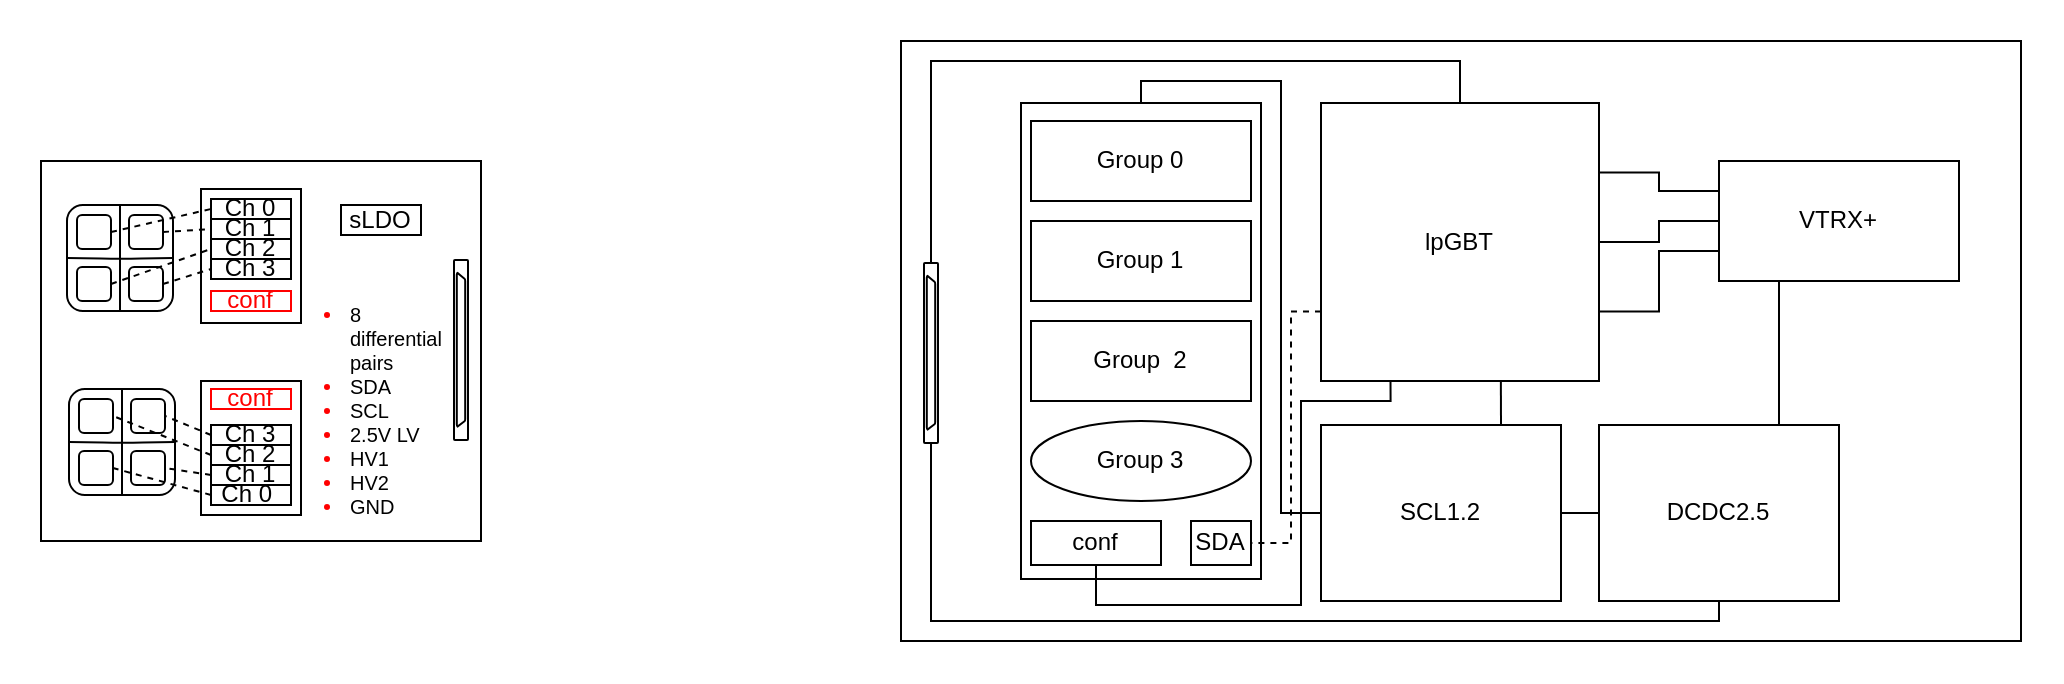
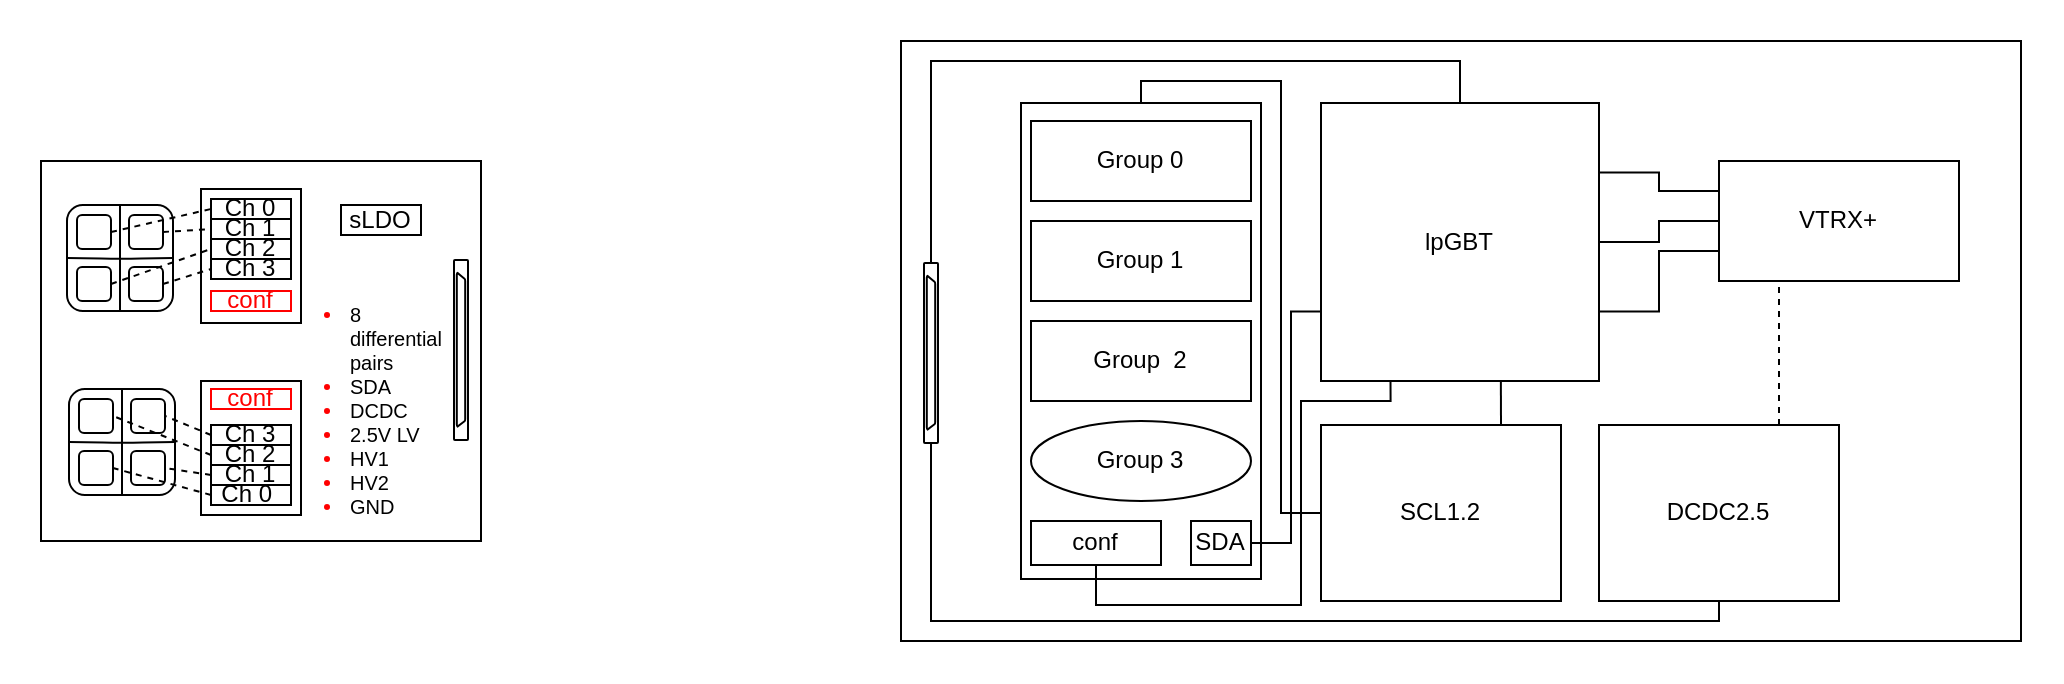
  <mxCell id="0" />
  <mxCell id="1" parent="0" />
  <mxCell id="2" value="" style="rounded=0;whiteSpace=wrap;html=1;strokeColor=#000000;fontColor=#FF0000;" vertex="1" parent="1"><mxGeometry x="450" y="20" width="560" height="300" as="geometry" /></mxCell>
  <mxCell id="3" value="" style="pointerEvents=1;verticalLabelPosition=bottom;shadow=0;dashed=0;align=center;fillColor=#ffffff;html=1;verticalAlign=top;strokeWidth=1;shape=mxgraph.electrical.miscellaneous.large_d_connector;rotation=-90;" vertex="1" parent="1"><mxGeometry x="420" y="172.5" width="90" height="7" as="geometry" /></mxCell>
  <mxCell id="4" value="" style="group" vertex="1" connectable="0" parent="1"><mxGeometry x="20" y="80" width="255" height="192" as="geometry" /></mxCell>
  <mxCell id="5" value="" style="rounded=0;whiteSpace=wrap;html=1;" vertex="1" parent="4"><mxGeometry width="220" height="190" as="geometry" /></mxCell>
  <mxCell id="6" value="" style="group" vertex="1" connectable="0" parent="4"><mxGeometry x="13" y="22" width="53" height="53" as="geometry" /></mxCell>
  <mxCell id="7" value="" style="group" vertex="1" connectable="0" parent="6"><mxGeometry width="53" height="53" as="geometry" /></mxCell>
  <mxCell id="8" value="" style="group" vertex="1" connectable="0" parent="7"><mxGeometry width="53" height="53" as="geometry" /></mxCell>
  <mxCell id="9" value="" style="rounded=1;whiteSpace=wrap;html=1;" vertex="1" parent="8"><mxGeometry width="53" height="53" as="geometry" /></mxCell>
  <mxCell id="10" value="" style="rounded=1;whiteSpace=wrap;html=1;rotation=90;" vertex="1" parent="8"><mxGeometry x="5" y="5" width="17" height="17" as="geometry" /></mxCell>
  <mxCell id="11" value="" style="rounded=1;whiteSpace=wrap;html=1;rotation=90;direction=south;" vertex="1" parent="8"><mxGeometry x="5" y="31" width="17" height="17" as="geometry" /></mxCell>
  <mxCell id="12" value="" style="rounded=1;whiteSpace=wrap;html=1;rotation=90;" vertex="1" parent="8"><mxGeometry x="31" y="5" width="17" height="17" as="geometry" /></mxCell>
  <mxCell id="13" value="" style="rounded=1;whiteSpace=wrap;html=1;rotation=90;" vertex="1" parent="8"><mxGeometry x="31" y="31" width="17" height="17" as="geometry" /></mxCell>
  <mxCell id="14" value="" style="endArrow=none;html=1;exitX=0.5;exitY=1;exitDx=0;exitDy=0;" edge="1" parent="8" source="9"><mxGeometry width="50" height="50" relative="1" as="geometry"><mxPoint x="-23.5" y="50" as="sourcePoint" /><mxPoint x="26.5" as="targetPoint" /></mxGeometry></mxCell>
  <mxCell id="15" value="" style="endArrow=none;html=1;entryX=1;entryY=0.5;entryDx=0;entryDy=0;exitX=0;exitY=0.5;exitDx=0;exitDy=0;" edge="1" parent="8" source="9" target="9"><mxGeometry width="50" height="50" relative="1" as="geometry"><mxPoint x="-55" y="123" as="sourcePoint" /><mxPoint x="-5" y="73" as="targetPoint" /><Array as="points"><mxPoint x="27" y="27" /></Array></mxGeometry></mxCell>
  <mxCell id="16" value="" style="group" vertex="1" connectable="0" parent="4"><mxGeometry x="14" y="114" width="53" height="53" as="geometry" /></mxCell>
  <mxCell id="17" value="" style="group" vertex="1" connectable="0" parent="16"><mxGeometry width="53" height="53" as="geometry" /></mxCell>
  <mxCell id="18" value="" style="group" vertex="1" connectable="0" parent="17"><mxGeometry width="53" height="53" as="geometry" /></mxCell>
  <mxCell id="19" value="" style="rounded=1;whiteSpace=wrap;html=1;" vertex="1" parent="18"><mxGeometry width="53" height="53" as="geometry" /></mxCell>
  <mxCell id="20" value="" style="rounded=1;whiteSpace=wrap;html=1;rotation=90;" vertex="1" parent="18"><mxGeometry x="5" y="5" width="17" height="17" as="geometry" /></mxCell>
  <mxCell id="21" value="" style="rounded=1;whiteSpace=wrap;html=1;rotation=90;direction=south;" vertex="1" parent="18"><mxGeometry x="5" y="31" width="17" height="17" as="geometry" /></mxCell>
  <mxCell id="22" value="" style="rounded=1;whiteSpace=wrap;html=1;rotation=90;" vertex="1" parent="18"><mxGeometry x="31" y="5" width="17" height="17" as="geometry" /></mxCell>
  <mxCell id="23" value="" style="rounded=1;whiteSpace=wrap;html=1;rotation=90;" vertex="1" parent="18"><mxGeometry x="31" y="31" width="17" height="17" as="geometry" /></mxCell>
  <mxCell id="24" value="" style="endArrow=none;html=1;exitX=0.5;exitY=1;exitDx=0;exitDy=0;" edge="1" parent="18" source="19"><mxGeometry width="50" height="50" relative="1" as="geometry"><mxPoint x="-23.5" y="50" as="sourcePoint" /><mxPoint x="26.5" as="targetPoint" /></mxGeometry></mxCell>
  <mxCell id="25" value="" style="endArrow=none;html=1;entryX=1;entryY=0.5;entryDx=0;entryDy=0;exitX=0;exitY=0.5;exitDx=0;exitDy=0;" edge="1" parent="18" source="19" target="19"><mxGeometry width="50" height="50" relative="1" as="geometry"><mxPoint x="-55" y="123" as="sourcePoint" /><mxPoint x="-5" y="73" as="targetPoint" /><Array as="points"><mxPoint x="27" y="27" /></Array></mxGeometry></mxCell>
  <mxCell id="26" value="" style="rounded=0;whiteSpace=wrap;html=1;" vertex="1" parent="4"><mxGeometry x="80" y="14" width="50" height="67" as="geometry" /></mxCell>
  <mxCell id="27" value="" style="rounded=0;whiteSpace=wrap;html=1;" vertex="1" parent="4"><mxGeometry x="80" y="110" width="50" height="67" as="geometry" /></mxCell>
  <mxCell id="28" value="sLDO" style="rounded=0;whiteSpace=wrap;html=1;rotation=0;" vertex="1" parent="4"><mxGeometry x="150" y="22" width="40" height="15" as="geometry" /></mxCell>
  <mxCell id="29" value="" style="pointerEvents=1;verticalLabelPosition=bottom;shadow=0;dashed=0;align=center;fillColor=#ffffff;html=1;verticalAlign=top;strokeWidth=1;shape=mxgraph.electrical.miscellaneous.large_d_connector;rotation=-90;" vertex="1" parent="4"><mxGeometry x="165" y="91" width="90" height="7" as="geometry" /></mxCell>
  <mxCell id="30" value="" style="group" vertex="1" connectable="0" parent="4"><mxGeometry x="85" y="19" width="40" height="40" as="geometry" /></mxCell>
  <mxCell id="31" value="Ch 0" style="rounded=0;whiteSpace=wrap;html=1;" vertex="1" parent="30"><mxGeometry width="40" height="10" as="geometry" /></mxCell>
  <mxCell id="32" value="Ch 1" style="rounded=0;whiteSpace=wrap;html=1;" vertex="1" parent="30"><mxGeometry y="10" width="40" height="10" as="geometry" /></mxCell>
  <mxCell id="33" value="Ch 2" style="rounded=0;whiteSpace=wrap;html=1;" vertex="1" parent="30"><mxGeometry y="20" width="40" height="10" as="geometry" /></mxCell>
  <mxCell id="34" value="Ch 3" style="rounded=0;whiteSpace=wrap;html=1;" vertex="1" parent="30"><mxGeometry y="30" width="40" height="10" as="geometry" /></mxCell>
  <mxCell id="35" value="" style="group" vertex="1" connectable="0" parent="4"><mxGeometry x="85" y="132" width="40" height="40" as="geometry" /></mxCell>
  <mxCell id="36" value="Ch 3" style="rounded=0;whiteSpace=wrap;html=1;" vertex="1" parent="35"><mxGeometry width="40" height="10" as="geometry" /></mxCell>
  <mxCell id="37" value="Ch 2" style="rounded=0;whiteSpace=wrap;html=1;" vertex="1" parent="35"><mxGeometry y="10" width="40" height="10" as="geometry" /></mxCell>
  <mxCell id="38" value="Ch 1" style="rounded=0;whiteSpace=wrap;html=1;" vertex="1" parent="35"><mxGeometry y="20" width="40" height="10" as="geometry" /></mxCell>
  <mxCell id="39" value="Ch 0&amp;nbsp;" style="rounded=0;whiteSpace=wrap;html=1;" vertex="1" parent="35"><mxGeometry y="30" width="40" height="10" as="geometry" /></mxCell>
  <mxCell id="40" value="" style="endArrow=none;dashed=1;html=1;entryX=0.5;entryY=0;entryDx=0;entryDy=0;exitX=0;exitY=0.5;exitDx=0;exitDy=0;" edge="1" parent="4" source="37" target="20"><mxGeometry width="50" height="50" relative="1" as="geometry"><mxPoint y="250" as="sourcePoint" /><mxPoint x="50" y="200" as="targetPoint" /></mxGeometry></mxCell>
  <mxCell id="41" value="" style="endArrow=none;dashed=1;html=1;entryX=0;entryY=0.5;entryDx=0;entryDy=0;exitX=0;exitY=0.5;exitDx=0;exitDy=0;" edge="1" parent="4" source="39" target="21"><mxGeometry width="50" height="50" relative="1" as="geometry"><mxPoint x="95" y="157" as="sourcePoint" /><mxPoint x="46" y="137.5" as="targetPoint" /></mxGeometry></mxCell>
  <mxCell id="42" value="" style="endArrow=none;dashed=1;html=1;entryX=0.5;entryY=0;entryDx=0;entryDy=0;exitX=0;exitY=0.5;exitDx=0;exitDy=0;" edge="1" parent="4" source="38" target="23"><mxGeometry width="50" height="50" relative="1" as="geometry"><mxPoint x="95" y="177" as="sourcePoint" /><mxPoint x="46" y="163.5" as="targetPoint" /></mxGeometry></mxCell>
  <mxCell id="43" value="" style="endArrow=none;dashed=1;html=1;entryX=0.5;entryY=0;entryDx=0;entryDy=0;exitX=0;exitY=0.5;exitDx=0;exitDy=0;" edge="1" parent="4" source="36" target="22"><mxGeometry width="50" height="50" relative="1" as="geometry"><mxPoint x="95" y="167" as="sourcePoint" /><mxPoint x="72" y="163.5" as="targetPoint" /></mxGeometry></mxCell>
  <mxCell id="44" value="" style="endArrow=none;dashed=1;html=1;entryX=0;entryY=0.5;entryDx=0;entryDy=0;exitX=0.5;exitY=0;exitDx=0;exitDy=0;" edge="1" parent="4" source="10" target="31"><mxGeometry width="50" height="50" relative="1" as="geometry"><mxPoint x="105" y="177" as="sourcePoint" /><mxPoint x="82" y="173.5" as="targetPoint" /></mxGeometry></mxCell>
  <mxCell id="45" value="" style="endArrow=none;dashed=1;html=1;entryX=0;entryY=0.5;entryDx=0;entryDy=0;exitX=0.5;exitY=0;exitDx=0;exitDy=0;" edge="1" parent="4" source="12" target="32"><mxGeometry width="50" height="50" relative="1" as="geometry"><mxPoint x="45" y="45.5" as="sourcePoint" /><mxPoint x="95" y="34" as="targetPoint" /></mxGeometry></mxCell>
  <mxCell id="46" value="" style="endArrow=none;dashed=1;html=1;exitX=0;exitY=0.5;exitDx=0;exitDy=0;entryX=0;entryY=0.5;entryDx=0;entryDy=0;" edge="1" parent="4" source="11" target="33"><mxGeometry width="50" height="50" relative="1" as="geometry"><mxPoint x="71" y="45.5" as="sourcePoint" /><mxPoint x="90" y="44" as="targetPoint" /></mxGeometry></mxCell>
  <mxCell id="47" value="" style="endArrow=none;dashed=1;html=1;exitX=0.5;exitY=0;exitDx=0;exitDy=0;entryX=0;entryY=0.5;entryDx=0;entryDy=0;" edge="1" parent="4" source="13" target="34"><mxGeometry width="50" height="50" relative="1" as="geometry"><mxPoint x="45" y="71.5" as="sourcePoint" /><mxPoint x="95" y="54" as="targetPoint" /></mxGeometry></mxCell>
  <mxCell id="48" value="conf" style="rounded=0;whiteSpace=wrap;html=1;fontColor=#FF0000;strokeColor=#FF0000;" vertex="1" parent="4"><mxGeometry x="85" y="65" width="40" height="10" as="geometry" /></mxCell>
  <mxCell id="49" value="conf" style="rounded=0;whiteSpace=wrap;html=1;strokeColor=#FF0000;fontColor=#FF0000;" vertex="1" parent="4"><mxGeometry x="85" y="114" width="40" height="10" as="geometry" /></mxCell>
- <mxCell id="50" value="&lt;div style=&quot;font-size: 10px&quot;&gt;&lt;ul&gt;&lt;li&gt;&lt;font color=&quot;#000000&quot; style=&quot;font-size: 10px&quot;&gt;8 differential pairs&lt;/font&gt;&lt;/li&gt;&lt;li&gt;&lt;font color=&quot;#000000&quot; style=&quot;font-size: 10px&quot;&gt;SDA&lt;/font&gt;&lt;/li&gt;&lt;li&gt;&lt;font color=&quot;#000000&quot; style=&quot;font-size: 10px&quot;&gt;SCL&lt;/font&gt;&lt;/li&gt;&lt;li&gt;&lt;font color=&quot;#000000&quot; style=&quot;font-size: 10px&quot;&gt;2.5V LV&lt;/font&gt;&lt;/li&gt;&lt;li&gt;&lt;font color=&quot;#000000&quot; style=&quot;font-size: 10px&quot;&gt;HV1&lt;/font&gt;&lt;/li&gt;&lt;li&gt;&lt;font color=&quot;#000000&quot; style=&quot;font-size: 10px&quot;&gt;HV2&lt;/font&gt;&lt;/li&gt;&lt;li&gt;&lt;font color=&quot;#000000&quot; style=&quot;font-size: 10px&quot;&gt;GND&lt;/font&gt;&lt;/li&gt;&lt;/ul&gt;&lt;/div&gt;" style="text;html=1;strokeColor=none;fillColor=none;spacing=5;spacingTop=-20;whiteSpace=wrap;overflow=hidden;rounded=0;fontColor=#FF0000;align=left;" vertex="1" parent="4"><mxGeometry x="110" y="72" width="100" height="120" as="geometry" /></mxCell>
+ <mxCell id="50" value="&lt;div style=&quot;font-size: 10px&quot;&gt;&lt;ul&gt;&lt;li&gt;&lt;font color=&quot;#000000&quot; style=&quot;font-size: 10px&quot;&gt;8 differential pairs&lt;/font&gt;&lt;/li&gt;&lt;li&gt;&lt;font color=&quot;#000000&quot; style=&quot;font-size: 10px&quot;&gt;SDA&lt;/font&gt;&lt;/li&gt;&lt;li&gt;&lt;font color=&quot;#000000&quot; style=&quot;font-size: 10px&quot;&gt;DCDC&lt;/font&gt;&lt;/li&gt;&lt;li&gt;&lt;font color=&quot;#000000&quot; style=&quot;font-size: 10px&quot;&gt;2.5V LV&lt;/font&gt;&lt;/li&gt;&lt;li&gt;&lt;font color=&quot;#000000&quot; style=&quot;font-size: 10px&quot;&gt;HV1&lt;/font&gt;&lt;/li&gt;&lt;li&gt;&lt;font color=&quot;#000000&quot; style=&quot;font-size: 10px&quot;&gt;HV2&lt;/font&gt;&lt;/li&gt;&lt;li&gt;&lt;font color=&quot;#000000&quot; style=&quot;font-size: 10px&quot;&gt;GND&lt;/font&gt;&lt;/li&gt;&lt;/ul&gt;&lt;/div&gt;" style="text;html=1;strokeColor=none;fillColor=none;spacing=5;spacingTop=-20;whiteSpace=wrap;overflow=hidden;rounded=0;fontColor=#FF0000;align=left;" vertex="1" parent="4"><mxGeometry x="110" y="72" width="100" height="120" as="geometry" /></mxCell>
  <mxCell id="51" value="" style="group" vertex="1" connectable="0" parent="1"><mxGeometry x="510" y="51" width="120" height="238" as="geometry" /></mxCell>
  <mxCell id="52" value="" style="rounded=0;whiteSpace=wrap;html=1;strokeColor=#000000;fontColor=#FF0000;align=left;" vertex="1" parent="51"><mxGeometry width="120" height="238" as="geometry" /></mxCell>
  <mxCell id="53" value="&lt;font color=&quot;#000000&quot;&gt;Group 0&lt;/font&gt;" style="rounded=0;whiteSpace=wrap;html=1;strokeColor=#000000;fontColor=#FF0000;" vertex="1" parent="51"><mxGeometry x="5" y="9" width="110" height="40" as="geometry" /></mxCell>
  <mxCell id="54" value="&lt;font color=&quot;#000000&quot;&gt;Group 1&lt;/font&gt;" style="rounded=0;whiteSpace=wrap;html=1;strokeColor=#000000;fontColor=#FF0000;" vertex="1" parent="51"><mxGeometry x="5" y="59" width="110" height="40" as="geometry" /></mxCell>
  <mxCell id="55" value="&lt;font color=&quot;#000000&quot;&gt;Group &amp;nbsp;2&lt;/font&gt;" style="rounded=0;whiteSpace=wrap;html=1;strokeColor=#000000;fontColor=#FF0000;" vertex="1" parent="51"><mxGeometry x="5" y="109" width="110" height="40" as="geometry" /></mxCell>
  <mxCell id="56" value="&lt;font color=&quot;#000000&quot;&gt;Group 3&lt;/font&gt;" style="ellipse;whiteSpace=wrap;html=1;strokeColor=#000000;fontColor=#FF0000;" vertex="1" parent="51"><mxGeometry x="5" y="159" width="110" height="40" as="geometry" /></mxCell>
  <mxCell id="57" value="&lt;font color=&quot;#000000&quot;&gt;conf&lt;/font&gt;" style="rounded=0;whiteSpace=wrap;html=1;strokeColor=#000000;fontColor=#FF0000;" vertex="1" parent="51"><mxGeometry x="5" y="209" width="65" height="22" as="geometry" /></mxCell>
  <mxCell id="58" value="&lt;font color=&quot;#000000&quot;&gt;SDA&lt;/font&gt;" style="rounded=0;whiteSpace=wrap;html=1;strokeColor=#000000;fontColor=#FF0000;" vertex="1" parent="51"><mxGeometry x="85" y="209" width="30" height="22" as="geometry" /></mxCell>
- <mxCell id="59" style="edgeStyle=orthogonalEdgeStyle;rounded=0;orthogonalLoop=1;jettySize=auto;html=1;exitX=0;exitY=0.75;exitDx=0;exitDy=0;entryX=1;entryY=0.5;entryDx=0;entryDy=0;endArrow=none;endFill=0;strokeColor=#000000;fontColor=#FF0000;dashed=1;" edge="1" parent="1" source="62" target="58"><mxGeometry relative="1" as="geometry"><Array as="points"><mxPoint x="645" y="155" /><mxPoint x="645" y="271" /></Array></mxGeometry></mxCell>
+ <mxCell id="59" style="edgeStyle=orthogonalEdgeStyle;rounded=0;orthogonalLoop=1;jettySize=auto;html=1;exitX=0;exitY=0.75;exitDx=0;exitDy=0;entryX=1;entryY=0.5;entryDx=0;entryDy=0;endArrow=none;endFill=0;strokeColor=#000000;fontColor=#FF0000;" edge="1" parent="1" source="62" target="58"><mxGeometry relative="1" as="geometry"><Array as="points"><mxPoint x="645" y="155" /><mxPoint x="645" y="271" /></Array></mxGeometry></mxCell>
  <mxCell id="60" style="edgeStyle=orthogonalEdgeStyle;rounded=0;orthogonalLoop=1;jettySize=auto;html=1;exitX=0.25;exitY=1;exitDx=0;exitDy=0;entryX=0.5;entryY=1;entryDx=0;entryDy=0;endArrow=none;endFill=0;strokeColor=#000000;fontColor=#FF0000;" edge="1" parent="1" source="62" target="57"><mxGeometry relative="1" as="geometry"><Array as="points"><mxPoint x="695" y="200" /><mxPoint x="650" y="200" /><mxPoint x="650" y="302" /><mxPoint x="548" y="302" /></Array></mxGeometry></mxCell>
  <mxCell id="61" style="edgeStyle=orthogonalEdgeStyle;rounded=0;orthogonalLoop=1;jettySize=auto;html=1;exitX=0.5;exitY=0;exitDx=0;exitDy=0;entryX=1;entryY=0.5;entryDx=0;entryDy=0;entryPerimeter=0;endArrow=none;endFill=0;strokeColor=#000000;fontColor=#FF0000;" edge="1" parent="1" source="62" target="3"><mxGeometry relative="1" as="geometry"><Array as="points"><mxPoint x="730" y="30" /><mxPoint x="465" y="30" /></Array></mxGeometry></mxCell>
  <mxCell id="62" value="&lt;font color=&quot;#000000&quot;&gt;lpGBT&lt;/font&gt;" style="whiteSpace=wrap;html=1;aspect=fixed;strokeColor=#000000;fontColor=#FF0000;" vertex="1" parent="1"><mxGeometry x="660" y="51" width="139" height="139" as="geometry" /></mxCell>
  <mxCell id="63" style="edgeStyle=orthogonalEdgeStyle;rounded=0;orthogonalLoop=1;jettySize=auto;html=1;exitX=0;exitY=0.25;exitDx=0;exitDy=0;entryX=1;entryY=0.25;entryDx=0;entryDy=0;endArrow=none;endFill=0;strokeColor=#000000;fontColor=#FF0000;" edge="1" parent="1" source="66" target="62"><mxGeometry relative="1" as="geometry" /></mxCell>
  <mxCell id="64" style="edgeStyle=orthogonalEdgeStyle;rounded=0;orthogonalLoop=1;jettySize=auto;html=1;exitX=0;exitY=0.5;exitDx=0;exitDy=0;entryX=1;entryY=0.5;entryDx=0;entryDy=0;endArrow=none;endFill=0;strokeColor=#000000;fontColor=#FF0000;" edge="1" parent="1" source="66" target="62"><mxGeometry relative="1" as="geometry" /></mxCell>
  <mxCell id="65" style="edgeStyle=orthogonalEdgeStyle;rounded=0;orthogonalLoop=1;jettySize=auto;html=1;exitX=0;exitY=0.75;exitDx=0;exitDy=0;entryX=1;entryY=0.75;entryDx=0;entryDy=0;endArrow=none;endFill=0;strokeColor=#000000;fontColor=#FF0000;" edge="1" parent="1" source="66" target="62"><mxGeometry relative="1" as="geometry" /></mxCell>
  <mxCell id="66" value="&lt;font color=&quot;#000000&quot;&gt;VTRX+&lt;/font&gt;" style="rounded=0;whiteSpace=wrap;html=1;strokeColor=#000000;fontColor=#FF0000;" vertex="1" parent="1"><mxGeometry x="859" y="80" width="120" height="60" as="geometry" /></mxCell>
  <mxCell id="67" style="edgeStyle=orthogonalEdgeStyle;rounded=0;orthogonalLoop=1;jettySize=auto;html=1;exitX=0.75;exitY=0;exitDx=0;exitDy=0;entryX=0.647;entryY=1;entryDx=0;entryDy=0;entryPerimeter=0;endArrow=none;endFill=0;strokeColor=#000000;fontColor=#FF0000;" edge="1" parent="1" source="69" target="62"><mxGeometry relative="1" as="geometry" /></mxCell>
  <mxCell id="68" style="edgeStyle=orthogonalEdgeStyle;rounded=0;orthogonalLoop=1;jettySize=auto;html=1;exitX=0;exitY=0.5;exitDx=0;exitDy=0;entryX=0.5;entryY=0;entryDx=0;entryDy=0;endArrow=none;endFill=0;strokeColor=#000000;fontColor=#FF0000;" edge="1" parent="1" source="69" target="52"><mxGeometry relative="1" as="geometry"><Array as="points"><mxPoint x="640" y="256" /><mxPoint x="640" y="40" /><mxPoint x="570" y="40" /></Array></mxGeometry></mxCell>
  <mxCell id="69" value="&lt;font color=&quot;#000000&quot;&gt;SCL1.2&lt;/font&gt;" style="rounded=0;whiteSpace=wrap;html=1;strokeColor=#000000;fontColor=#FF0000;" vertex="1" parent="1"><mxGeometry x="660" y="212" width="120" height="88" as="geometry" /></mxCell>
- <mxCell id="70" style="edgeStyle=orthogonalEdgeStyle;rounded=0;orthogonalLoop=1;jettySize=auto;html=1;exitX=0;exitY=0.5;exitDx=0;exitDy=0;entryX=1;entryY=0.5;entryDx=0;entryDy=0;endArrow=none;endFill=0;strokeColor=#000000;fontColor=#FF0000;" edge="1" parent="1" source="73" target="69"><mxGeometry relative="1" as="geometry" /></mxCell>
- <mxCell id="71" style="edgeStyle=orthogonalEdgeStyle;rounded=0;orthogonalLoop=1;jettySize=auto;html=1;exitX=0.75;exitY=0;exitDx=0;exitDy=0;entryX=0.25;entryY=1;entryDx=0;entryDy=0;endArrow=none;endFill=0;strokeColor=#000000;fontColor=#FF0000;" edge="1" parent="1" source="73" target="66"><mxGeometry relative="1" as="geometry" /></mxCell>
+ <mxCell id="71" style="edgeStyle=orthogonalEdgeStyle;rounded=0;orthogonalLoop=1;jettySize=auto;html=1;exitX=0.75;exitY=0;exitDx=0;exitDy=0;entryX=0.25;entryY=1;entryDx=0;entryDy=0;endArrow=none;endFill=0;strokeColor=#000000;fontColor=#FF0000;dashed=1;" edge="1" parent="1" source="73" target="66"><mxGeometry relative="1" as="geometry" /></mxCell>
  <mxCell id="72" style="edgeStyle=orthogonalEdgeStyle;rounded=0;orthogonalLoop=1;jettySize=auto;html=1;exitX=0.5;exitY=1;exitDx=0;exitDy=0;entryX=0;entryY=0.5;entryDx=0;entryDy=0;entryPerimeter=0;endArrow=none;endFill=0;strokeColor=#000000;fontColor=#FF0000;" edge="1" parent="1" source="73" target="3"><mxGeometry relative="1" as="geometry"><Array as="points"><mxPoint x="859" y="310" /><mxPoint x="465" y="310" /></Array></mxGeometry></mxCell>
  <mxCell id="73" value="&lt;font color=&quot;#000000&quot;&gt;DCDC2.5&lt;/font&gt;" style="rounded=0;whiteSpace=wrap;html=1;strokeColor=#000000;fontColor=#FF0000;" vertex="1" parent="1"><mxGeometry x="799" y="212" width="120" height="88" as="geometry" /></mxCell>
